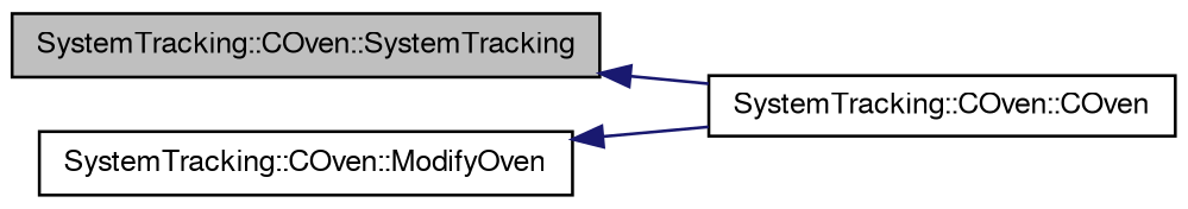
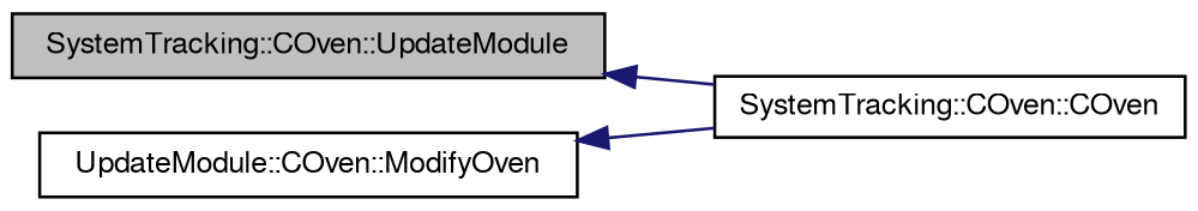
  digraph {
    rankdir=LR
    node [color=black fillcolor=white fontname=FreeSans fontsize=10 shape=record style=filled]
    edge [color=midnightblue dir=back fontname=FreeSans fontsize=10 labelfontname=FreeSans labelfontsize=10 style=solid]
-   n1 [fillcolor=grey75 fontcolor=black height=0.2 label="SystemTracking::COven::SystemTracking" width=0.4]
+   n1 [fillcolor=grey75 fontcolor=black height=0.2 label="SystemTracking::COven::UpdateModule" width=0.4]
    n2 [height=0.2 label="SystemTracking::COven::COven" width=0.4]
-   n3 [height=0.2 label="SystemTracking::COven::ModifyOven" width=0.4]
+   n3 [height=0.2 label="UpdateModule::COven::ModifyOven" width=0.4]
    n1 -> n2
    n3 -> n2
  }
